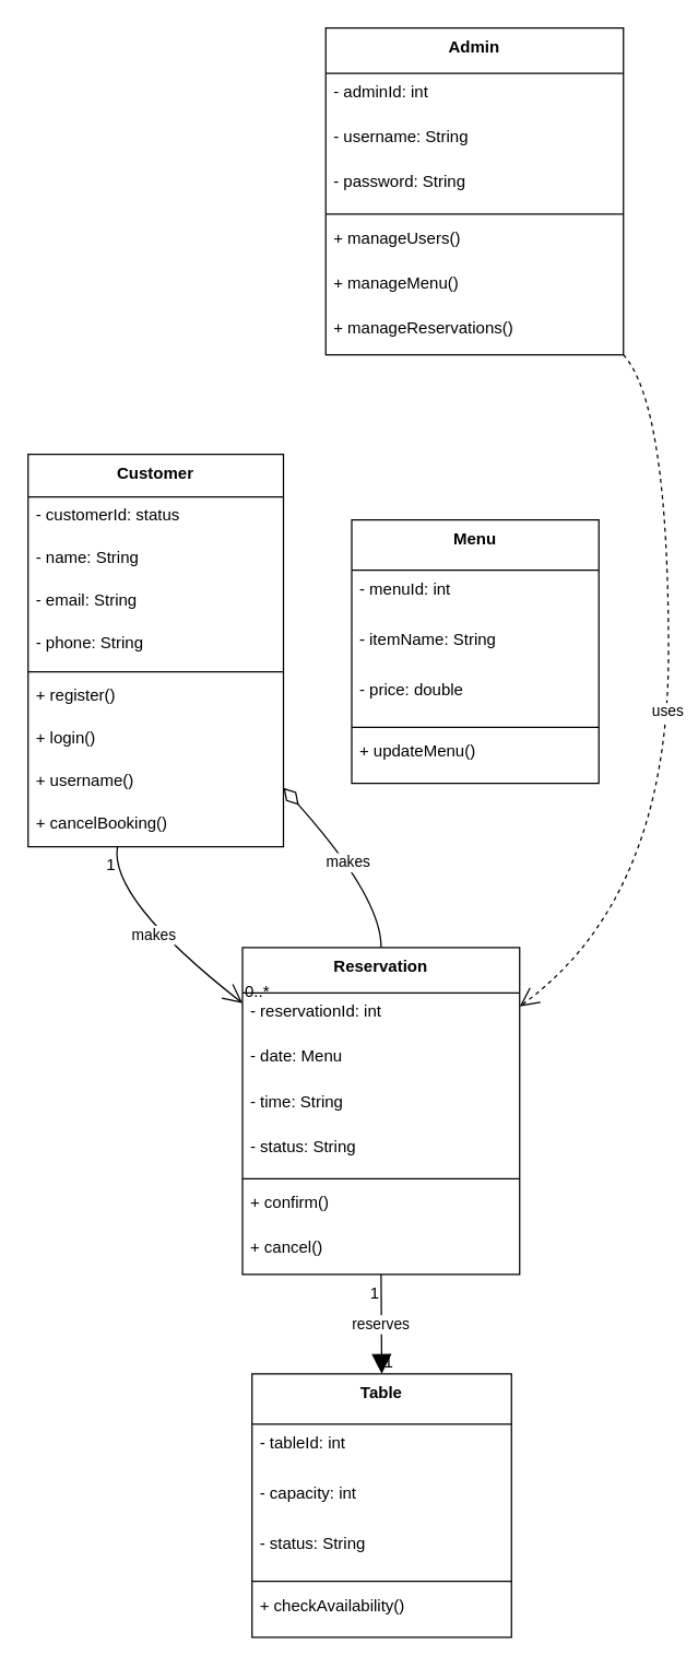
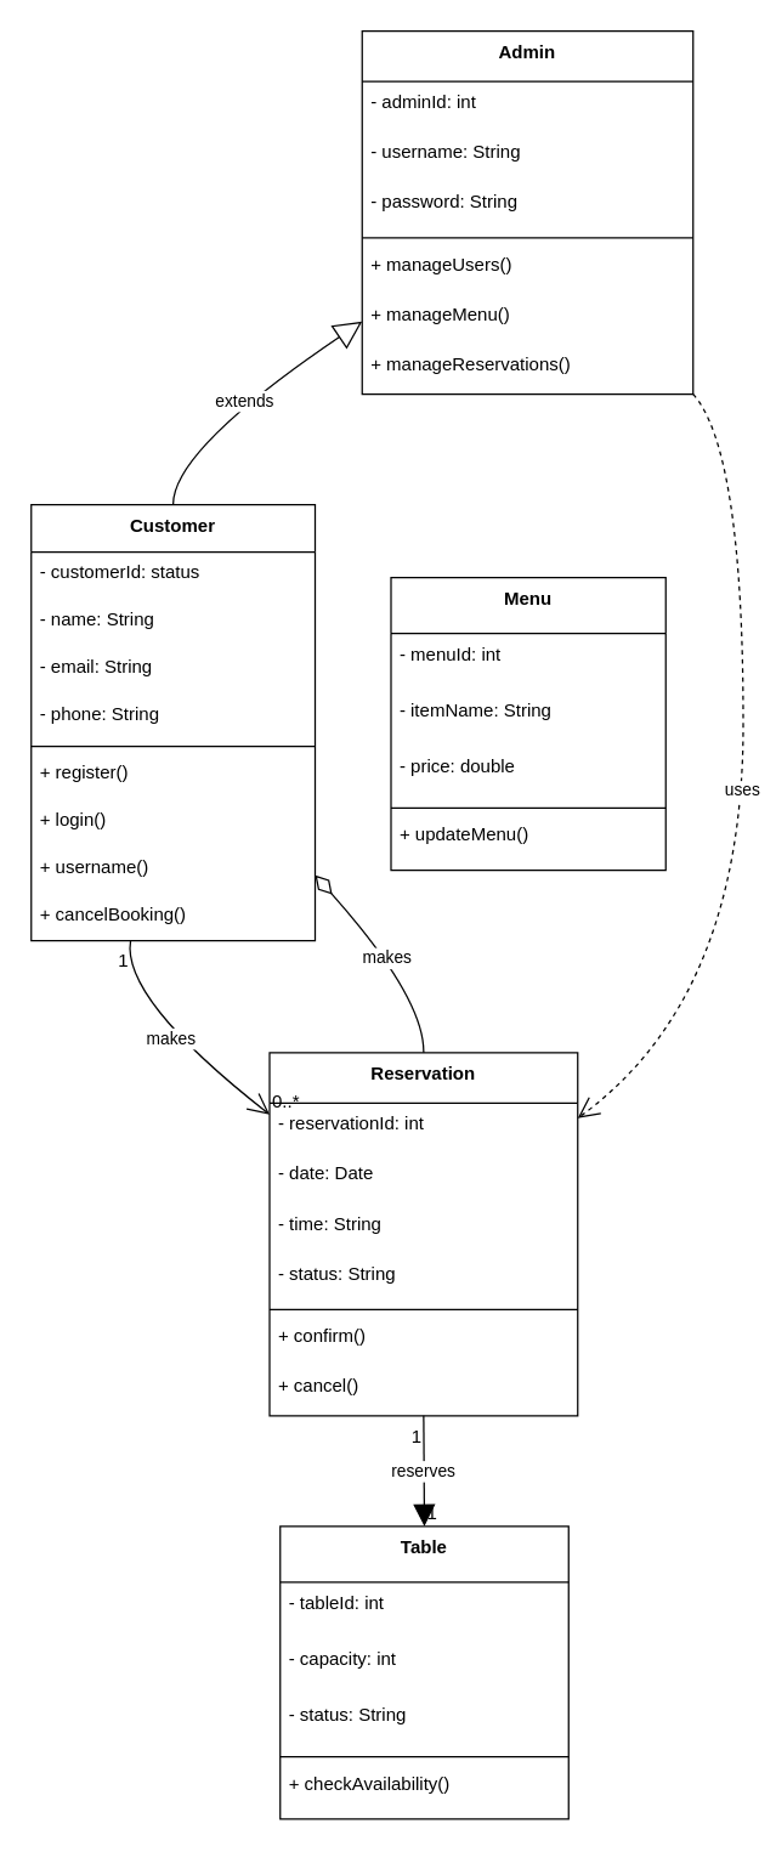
  <mxCell id="0" />
  <mxCell id="1" parent="0" />
  <mxCell id="2" value="Customer" style="swimlane;fontStyle=1;align=center;verticalAlign=top;childLayout=stackLayout;horizontal=1;startSize=31.111;horizontalStack=0;resizeParent=1;resizeParentMax=0;resizeLast=0;collapsible=0;marginBottom=0;" vertex="1" parent="1"><mxGeometry x="20" y="332" width="187" height="287.111" as="geometry" /></mxCell>
  <mxCell id="3" value="- customerId: status" style="text;strokeColor=none;fillColor=none;align=left;verticalAlign=top;spacingLeft=4;spacingRight=4;overflow=hidden;rotatable=0;points=[[0,0.5],[1,0.5]];portConstraint=eastwest;" vertex="1" parent="2"><mxGeometry y="31.111" width="187" height="31" as="geometry" /></mxCell>
  <mxCell id="4" value="- name: String" style="text;strokeColor=none;fillColor=none;align=left;verticalAlign=top;spacingLeft=4;spacingRight=4;overflow=hidden;rotatable=0;points=[[0,0.5],[1,0.5]];portConstraint=eastwest;" vertex="1" parent="2"><mxGeometry y="62.111" width="187" height="31" as="geometry" /></mxCell>
  <mxCell id="5" value="- email: String" style="text;strokeColor=none;fillColor=none;align=left;verticalAlign=top;spacingLeft=4;spacingRight=4;overflow=hidden;rotatable=0;points=[[0,0.5],[1,0.5]];portConstraint=eastwest;" vertex="1" parent="2"><mxGeometry y="93.111" width="187" height="31" as="geometry" /></mxCell>
  <mxCell id="6" value="- phone: String" style="text;strokeColor=none;fillColor=none;align=left;verticalAlign=top;spacingLeft=4;spacingRight=4;overflow=hidden;rotatable=0;points=[[0,0.5],[1,0.5]];portConstraint=eastwest;" vertex="1" parent="2"><mxGeometry y="124.111" width="187" height="31" as="geometry" /></mxCell>
  <mxCell id="7" style="line;strokeWidth=1;fillColor=none;align=left;verticalAlign=middle;spacingTop=-1;spacingLeft=3;spacingRight=3;rotatable=0;labelPosition=right;points=[];portConstraint=eastwest;strokeColor=inherit;" vertex="1" parent="2"><mxGeometry y="155.111" width="187" height="8" as="geometry" /></mxCell>
  <mxCell id="8" value="+ register()" style="text;strokeColor=none;fillColor=none;align=left;verticalAlign=top;spacingLeft=4;spacingRight=4;overflow=hidden;rotatable=0;points=[[0,0.5],[1,0.5]];portConstraint=eastwest;" vertex="1" parent="2"><mxGeometry y="163.111" width="187" height="31" as="geometry" /></mxCell>
  <mxCell id="9" value="+ login()" style="text;strokeColor=none;fillColor=none;align=left;verticalAlign=top;spacingLeft=4;spacingRight=4;overflow=hidden;rotatable=0;points=[[0,0.5],[1,0.5]];portConstraint=eastwest;" vertex="1" parent="2"><mxGeometry y="194.111" width="187" height="31" as="geometry" /></mxCell>
  <mxCell id="10" value="+ username()" style="text;strokeColor=none;fillColor=none;align=left;verticalAlign=top;spacingLeft=4;spacingRight=4;overflow=hidden;rotatable=0;points=[[0,0.5],[1,0.5]];portConstraint=eastwest;" vertex="1" parent="2"><mxGeometry y="225.111" width="187" height="31" as="geometry" /></mxCell>
  <mxCell id="11" value="+ cancelBooking()" style="text;strokeColor=none;fillColor=none;align=left;verticalAlign=top;spacingLeft=4;spacingRight=4;overflow=hidden;rotatable=0;points=[[0,0.5],[1,0.5]];portConstraint=eastwest;" vertex="1" parent="2"><mxGeometry y="256.111" width="187" height="31" as="geometry" /></mxCell>
  <mxCell id="12" value="Admin" style="swimlane;fontStyle=1;align=center;verticalAlign=top;childLayout=stackLayout;horizontal=1;startSize=33.143;horizontalStack=0;resizeParent=1;resizeParentMax=0;resizeLast=0;collapsible=0;marginBottom=0;" vertex="1" parent="1"><mxGeometry x="238" y="20" width="218" height="239.143" as="geometry" /></mxCell>
  <mxCell id="13" value="- adminId: int" style="text;strokeColor=none;fillColor=none;align=left;verticalAlign=top;spacingLeft=4;spacingRight=4;overflow=hidden;rotatable=0;points=[[0,0.5],[1,0.5]];portConstraint=eastwest;" vertex="1" parent="12"><mxGeometry y="33.143" width="218" height="33" as="geometry" /></mxCell>
  <mxCell id="14" value="- username: String" style="text;strokeColor=none;fillColor=none;align=left;verticalAlign=top;spacingLeft=4;spacingRight=4;overflow=hidden;rotatable=0;points=[[0,0.5],[1,0.5]];portConstraint=eastwest;" vertex="1" parent="12"><mxGeometry y="66.143" width="218" height="33" as="geometry" /></mxCell>
  <mxCell id="15" value="- password: String" style="text;strokeColor=none;fillColor=none;align=left;verticalAlign=top;spacingLeft=4;spacingRight=4;overflow=hidden;rotatable=0;points=[[0,0.5],[1,0.5]];portConstraint=eastwest;" vertex="1" parent="12"><mxGeometry y="99.143" width="218" height="33" as="geometry" /></mxCell>
  <mxCell id="16" style="line;strokeWidth=1;fillColor=none;align=left;verticalAlign=middle;spacingTop=-1;spacingLeft=3;spacingRight=3;rotatable=0;labelPosition=right;points=[];portConstraint=eastwest;strokeColor=inherit;" vertex="1" parent="12"><mxGeometry y="132.143" width="218" height="8" as="geometry" /></mxCell>
  <mxCell id="17" value="+ manageUsers()" style="text;strokeColor=none;fillColor=none;align=left;verticalAlign=top;spacingLeft=4;spacingRight=4;overflow=hidden;rotatable=0;points=[[0,0.5],[1,0.5]];portConstraint=eastwest;" vertex="1" parent="12"><mxGeometry y="140.143" width="218" height="33" as="geometry" /></mxCell>
  <mxCell id="18" value="+ manageMenu()" style="text;strokeColor=none;fillColor=none;align=left;verticalAlign=top;spacingLeft=4;spacingRight=4;overflow=hidden;rotatable=0;points=[[0,0.5],[1,0.5]];portConstraint=eastwest;" vertex="1" parent="12"><mxGeometry y="173.143" width="218" height="33" as="geometry" /></mxCell>
  <mxCell id="19" value="+ manageReservations()" style="text;strokeColor=none;fillColor=none;align=left;verticalAlign=top;spacingLeft=4;spacingRight=4;overflow=hidden;rotatable=0;points=[[0,0.5],[1,0.5]];portConstraint=eastwest;" vertex="1" parent="12"><mxGeometry y="206.143" width="218" height="33" as="geometry" /></mxCell>
  <mxCell id="20" value="Table" style="swimlane;fontStyle=1;align=center;verticalAlign=top;childLayout=stackLayout;horizontal=1;startSize=36.8;horizontalStack=0;resizeParent=1;resizeParentMax=0;resizeLast=0;collapsible=0;marginBottom=0;" vertex="1" parent="1"><mxGeometry x="184" y="1005" width="190" height="192.8" as="geometry" /></mxCell>
  <mxCell id="21" value="- tableId: int" style="text;strokeColor=none;fillColor=none;align=left;verticalAlign=top;spacingLeft=4;spacingRight=4;overflow=hidden;rotatable=0;points=[[0,0.5],[1,0.5]];portConstraint=eastwest;" vertex="1" parent="20"><mxGeometry y="36.8" width="190" height="37" as="geometry" /></mxCell>
  <mxCell id="22" value="- capacity: int" style="text;strokeColor=none;fillColor=none;align=left;verticalAlign=top;spacingLeft=4;spacingRight=4;overflow=hidden;rotatable=0;points=[[0,0.5],[1,0.5]];portConstraint=eastwest;" vertex="1" parent="20"><mxGeometry y="73.8" width="190" height="37" as="geometry" /></mxCell>
  <mxCell id="23" value="- status: String" style="text;strokeColor=none;fillColor=none;align=left;verticalAlign=top;spacingLeft=4;spacingRight=4;overflow=hidden;rotatable=0;points=[[0,0.5],[1,0.5]];portConstraint=eastwest;" vertex="1" parent="20"><mxGeometry y="110.8" width="190" height="37" as="geometry" /></mxCell>
  <mxCell id="24" style="line;strokeWidth=1;fillColor=none;align=left;verticalAlign=middle;spacingTop=-1;spacingLeft=3;spacingRight=3;rotatable=0;labelPosition=right;points=[];portConstraint=eastwest;strokeColor=inherit;" vertex="1" parent="20"><mxGeometry y="147.8" width="190" height="8" as="geometry" /></mxCell>
  <mxCell id="25" value="+ checkAvailability()" style="text;strokeColor=none;fillColor=none;align=left;verticalAlign=top;spacingLeft=4;spacingRight=4;overflow=hidden;rotatable=0;points=[[0,0.5],[1,0.5]];portConstraint=eastwest;" vertex="1" parent="20"><mxGeometry y="155.8" width="190" height="37" as="geometry" /></mxCell>
  <mxCell id="26" value="Reservation" style="swimlane;fontStyle=1;align=center;verticalAlign=top;childLayout=stackLayout;horizontal=1;startSize=33.143;horizontalStack=0;resizeParent=1;resizeParentMax=0;resizeLast=0;collapsible=0;marginBottom=0;" vertex="1" parent="1"><mxGeometry x="177" y="693" width="203" height="239.143" as="geometry" /></mxCell>
  <mxCell id="27" value="- reservationId: int" style="text;strokeColor=none;fillColor=none;align=left;verticalAlign=top;spacingLeft=4;spacingRight=4;overflow=hidden;rotatable=0;points=[[0,0.5],[1,0.5]];portConstraint=eastwest;" vertex="1" parent="26"><mxGeometry y="33.143" width="203" height="33" as="geometry" /></mxCell>
- <mxCell id="28" value="- date: Menu" style="text;strokeColor=none;fillColor=none;align=left;verticalAlign=top;spacingLeft=4;spacingRight=4;overflow=hidden;rotatable=0;points=[[0,0.5],[1,0.5]];portConstraint=eastwest;" vertex="1" parent="26"><mxGeometry y="66.143" width="203" height="33" as="geometry" /></mxCell>
+ <mxCell id="28" value="- date: Date" style="text;strokeColor=none;fillColor=none;align=left;verticalAlign=top;spacingLeft=4;spacingRight=4;overflow=hidden;rotatable=0;points=[[0,0.5],[1,0.5]];portConstraint=eastwest;" vertex="1" parent="26"><mxGeometry y="66.143" width="203" height="33" as="geometry" /></mxCell>
  <mxCell id="29" value="- time: String" style="text;strokeColor=none;fillColor=none;align=left;verticalAlign=top;spacingLeft=4;spacingRight=4;overflow=hidden;rotatable=0;points=[[0,0.5],[1,0.5]];portConstraint=eastwest;" vertex="1" parent="26"><mxGeometry y="99.143" width="203" height="33" as="geometry" /></mxCell>
  <mxCell id="30" value="- status: String" style="text;strokeColor=none;fillColor=none;align=left;verticalAlign=top;spacingLeft=4;spacingRight=4;overflow=hidden;rotatable=0;points=[[0,0.5],[1,0.5]];portConstraint=eastwest;" vertex="1" parent="26"><mxGeometry y="132.143" width="203" height="33" as="geometry" /></mxCell>
  <mxCell id="31" style="line;strokeWidth=1;fillColor=none;align=left;verticalAlign=middle;spacingTop=-1;spacingLeft=3;spacingRight=3;rotatable=0;labelPosition=right;points=[];portConstraint=eastwest;strokeColor=inherit;" vertex="1" parent="26"><mxGeometry y="165.143" width="203" height="8" as="geometry" /></mxCell>
  <mxCell id="32" value="+ confirm()" style="text;strokeColor=none;fillColor=none;align=left;verticalAlign=top;spacingLeft=4;spacingRight=4;overflow=hidden;rotatable=0;points=[[0,0.5],[1,0.5]];portConstraint=eastwest;" vertex="1" parent="26"><mxGeometry y="173.143" width="203" height="33" as="geometry" /></mxCell>
  <mxCell id="33" value="+ cancel()" style="text;strokeColor=none;fillColor=none;align=left;verticalAlign=top;spacingLeft=4;spacingRight=4;overflow=hidden;rotatable=0;points=[[0,0.5],[1,0.5]];portConstraint=eastwest;" vertex="1" parent="26"><mxGeometry y="206.143" width="203" height="33" as="geometry" /></mxCell>
  <mxCell id="34" value="Menu" style="swimlane;fontStyle=1;align=center;verticalAlign=top;childLayout=stackLayout;horizontal=1;startSize=36.8;horizontalStack=0;resizeParent=1;resizeParentMax=0;resizeLast=0;collapsible=0;marginBottom=0;" vertex="1" parent="1"><mxGeometry x="257" y="380" width="181" height="192.8" as="geometry" /></mxCell>
  <mxCell id="35" value="- menuId: int" style="text;strokeColor=none;fillColor=none;align=left;verticalAlign=top;spacingLeft=4;spacingRight=4;overflow=hidden;rotatable=0;points=[[0,0.5],[1,0.5]];portConstraint=eastwest;" vertex="1" parent="34"><mxGeometry y="36.8" width="181" height="37" as="geometry" /></mxCell>
  <mxCell id="36" value="- itemName: String" style="text;strokeColor=none;fillColor=none;align=left;verticalAlign=top;spacingLeft=4;spacingRight=4;overflow=hidden;rotatable=0;points=[[0,0.5],[1,0.5]];portConstraint=eastwest;" vertex="1" parent="34"><mxGeometry y="73.8" width="181" height="37" as="geometry" /></mxCell>
  <mxCell id="37" value="- price: double" style="text;strokeColor=none;fillColor=none;align=left;verticalAlign=top;spacingLeft=4;spacingRight=4;overflow=hidden;rotatable=0;points=[[0,0.5],[1,0.5]];portConstraint=eastwest;" vertex="1" parent="34"><mxGeometry y="110.8" width="181" height="37" as="geometry" /></mxCell>
  <mxCell id="38" style="line;strokeWidth=1;fillColor=none;align=left;verticalAlign=middle;spacingTop=-1;spacingLeft=3;spacingRight=3;rotatable=0;labelPosition=right;points=[];portConstraint=eastwest;strokeColor=inherit;" vertex="1" parent="34"><mxGeometry y="147.8" width="181" height="8" as="geometry" /></mxCell>
  <mxCell id="39" value="+ updateMenu()" style="text;strokeColor=none;fillColor=none;align=left;verticalAlign=top;spacingLeft=4;spacingRight=4;overflow=hidden;rotatable=0;points=[[0,0.5],[1,0.5]];portConstraint=eastwest;" vertex="1" parent="34"><mxGeometry y="155.8" width="181" height="37" as="geometry" /></mxCell>
  <mxCell id="40" value="makes" style="curved=1;startArrow=none;endArrow=open;endSize=12;exitX=0.35;exitY=1;entryX=0;entryY=0.17;rounded=0;" edge="1" parent="1" source="2" target="26"><mxGeometry relative="1" as="geometry"><Array as="points"><mxPoint x="79" y="657" /></Array></mxGeometry></mxCell>
  <mxCell id="41" value="1" style="edgeLabel;resizable=0;labelBackgroundColor=none;fontSize=12;align=right;verticalAlign=top;" vertex="1" parent="40"><mxGeometry x="-1" relative="1" as="geometry" /></mxCell>
  <mxCell id="42" value="0..*" style="edgeLabel;resizable=0;labelBackgroundColor=none;fontSize=12;align=left;verticalAlign=bottom;" vertex="1" parent="40"><mxGeometry x="1" relative="1" as="geometry" /></mxCell>
  <mxCell id="43" value="reserves" style="curved=1;startArrow=none;endArrow=block;endSize=12;exitX=0.5;exitY=1;entryX=0.5;entryY=0;rounded=0;" edge="1" parent="1" source="26" target="20"><mxGeometry relative="1" as="geometry"><Array as="points" /></mxGeometry></mxCell>
  <mxCell id="44" value="1" style="edgeLabel;resizable=0;labelBackgroundColor=none;fontSize=12;align=right;verticalAlign=top;" vertex="1" parent="43"><mxGeometry x="-1" relative="1" as="geometry" /></mxCell>
  <mxCell id="45" value="1" style="edgeLabel;resizable=0;labelBackgroundColor=none;fontSize=12;align=left;verticalAlign=bottom;" vertex="1" parent="43"><mxGeometry x="1" relative="1" as="geometry" /></mxCell>
  <mxCell id="46" value="makes" style="curved=1;startArrow=diamondThin;startSize=14;startFill=0;endArrow=none;exitX=1;exitY=0.85;entryX=0.5;entryY=0;rounded=0;" edge="1" parent="1" source="2" target="26"><mxGeometry relative="1" as="geometry"><Array as="points"><mxPoint x="279" y="657" /></Array></mxGeometry></mxCell>
+ <mxCell id="47" value="extends" style="curved=1;startArrow=block;startSize=16;startFill=0;endArrow=none;exitX=0;exitY=0.8;entryX=0.5;entryY=0;rounded=0;" edge="1" parent="1" source="12" target="2"><mxGeometry relative="1" as="geometry"><Array as="points"><mxPoint x="113" y="296" /></Array></mxGeometry></mxCell>
  <mxCell id="48" value="uses" style="curved=1;dashed=1;startArrow=none;endArrow=open;endSize=12;exitX=1;exitY=1;entryX=1;entryY=0.18;rounded=0;" edge="1" parent="1" source="12" target="26"><mxGeometry relative="1" as="geometry"><Array as="points"><mxPoint x="489" y="296" /><mxPoint x="489" y="657" /></Array></mxGeometry></mxCell>
